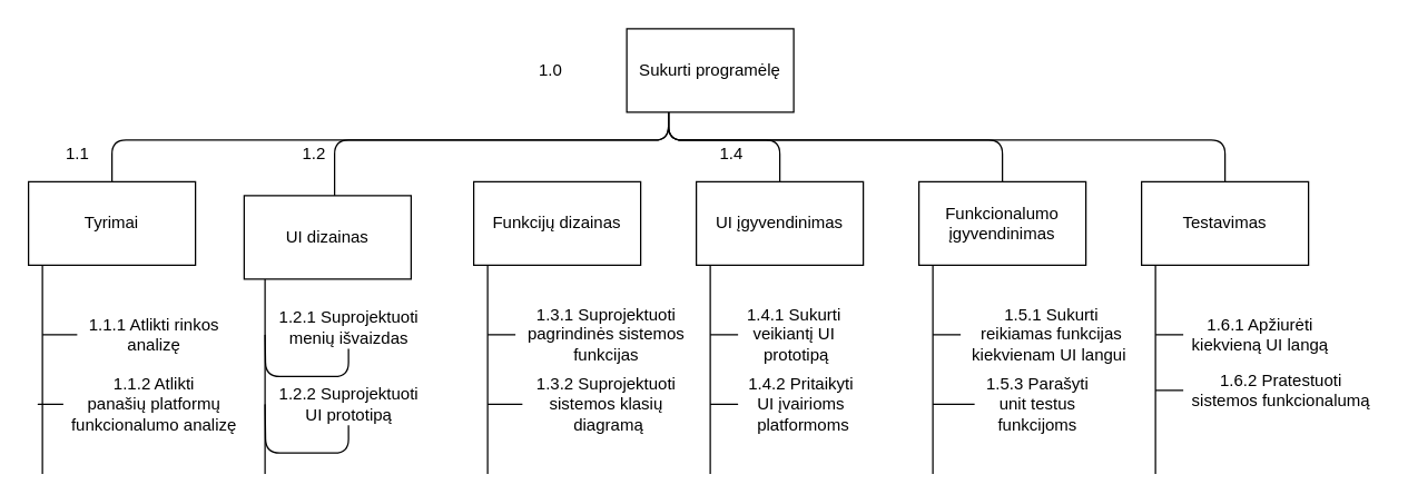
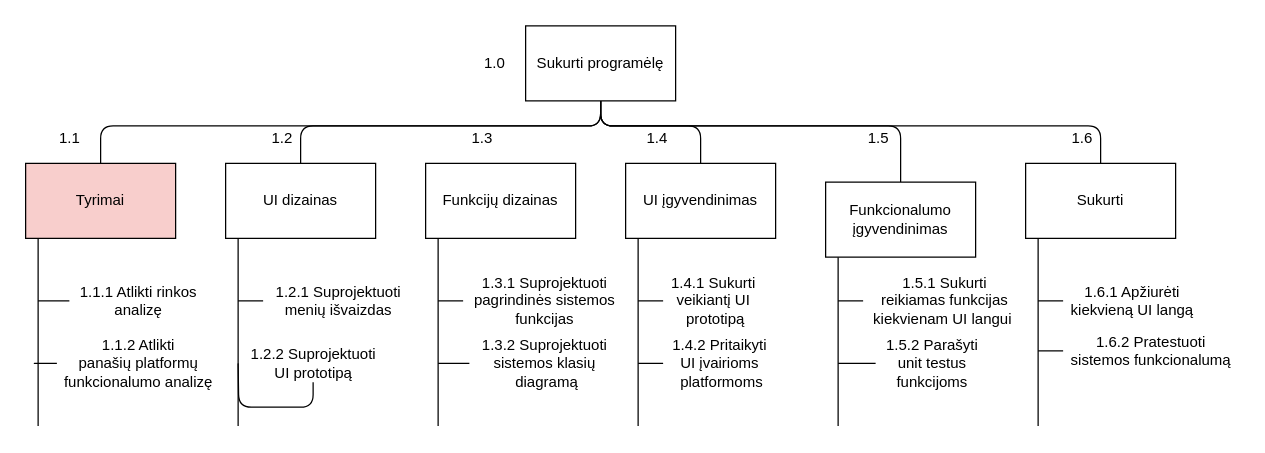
  <mxCell id="0" />
  <mxCell id="1" parent="0" />
  <mxCell id="2" style="edgeStyle=orthogonalEdgeStyle;orthogonalLoop=1;jettySize=auto;html=1;rounded=1;endArrow=none;endFill=0;" edge="1" parent="1" source="7" target="9"><mxGeometry relative="1" as="geometry"><Array as="points"><mxPoint x="480" y="100" /><mxPoint x="80" y="100" /></Array></mxGeometry></mxCell>
  <mxCell id="3" style="edgeStyle=orthogonalEdgeStyle;rounded=1;orthogonalLoop=1;jettySize=auto;html=1;endArrow=none;endFill=0;" edge="1" parent="1" source="7" target="11"><mxGeometry relative="1" as="geometry"><Array as="points"><mxPoint x="480" y="100" /><mxPoint x="240" y="100" /></Array></mxGeometry></mxCell>
  <mxCell id="4" style="edgeStyle=orthogonalEdgeStyle;rounded=1;orthogonalLoop=1;jettySize=auto;html=1;entryX=0.5;entryY=0;entryDx=0;entryDy=0;endArrow=none;endFill=0;" edge="1" parent="1" source="7" target="17"><mxGeometry relative="1" as="geometry"><Array as="points"><mxPoint x="480" y="100" /><mxPoint x="560" y="100" /></Array></mxGeometry></mxCell>
  <mxCell id="5" style="edgeStyle=orthogonalEdgeStyle;rounded=1;orthogonalLoop=1;jettySize=auto;html=1;endArrow=none;endFill=0;" edge="1" parent="1" source="7" target="15"><mxGeometry relative="1" as="geometry"><Array as="points"><mxPoint x="480" y="100" /><mxPoint x="720" y="100" /></Array></mxGeometry></mxCell>
  <mxCell id="6" style="edgeStyle=orthogonalEdgeStyle;rounded=1;orthogonalLoop=1;jettySize=auto;html=1;endArrow=none;endFill=0;" edge="1" parent="1" source="7" target="25"><mxGeometry relative="1" as="geometry"><Array as="points"><mxPoint x="480" y="100" /><mxPoint x="880" y="100" /></Array></mxGeometry></mxCell>
- <mxCell id="7" value="Sukurti programėlę" style="rounded=0;whiteSpace=wrap;html=1;" vertex="1" parent="1"><mxGeometry x="450" y="20" width="120" height="60" as="geometry" /></mxCell>
+ <mxCell id="7" value="Sukurti programėlę" style="rounded=0;whiteSpace=wrap;html=1;" vertex="1" parent="1"><mxGeometry x="420" y="20" width="120" height="60" as="geometry" /></mxCell>
  <mxCell id="8" style="edgeStyle=orthogonalEdgeStyle;rounded=1;orthogonalLoop=1;jettySize=auto;html=1;endArrow=none;endFill=0;" edge="1" parent="1" source="9"><mxGeometry relative="1" as="geometry"><mxPoint x="30" y="340" as="targetPoint" /><Array as="points"><mxPoint x="30" y="230" /><mxPoint x="30" y="230" /></Array></mxGeometry></mxCell>
- <mxCell id="9" value="Tyrimai" style="rounded=0;whiteSpace=wrap;html=1;" vertex="1" parent="1"><mxGeometry x="20" y="130" width="120" height="60" as="geometry" /></mxCell>
+ <mxCell id="9" value="Tyrimai" style="rounded=0;whiteSpace=wrap;html=1;fillColor=#f8cecc;" vertex="1" parent="1"><mxGeometry x="20" y="130" width="120" height="60" as="geometry" /></mxCell>
  <mxCell id="10" style="edgeStyle=orthogonalEdgeStyle;rounded=1;orthogonalLoop=1;jettySize=auto;html=1;endArrow=none;endFill=0;" edge="1" parent="1" source="11"><mxGeometry relative="1" as="geometry"><mxPoint x="190" y="340" as="targetPoint" /><Array as="points"><mxPoint x="190" y="340" /></Array></mxGeometry></mxCell>
- <mxCell id="11" value="UI dizainas" style="rounded=0;whiteSpace=wrap;html=1;" vertex="1" parent="1"><mxGeometry x="175" y="140" width="120" height="60" as="geometry" /></mxCell>
+ <mxCell id="11" value="UI dizainas" style="rounded=0;whiteSpace=wrap;html=1;" vertex="1" parent="1"><mxGeometry x="180" y="130" width="120" height="60" as="geometry" /></mxCell>
  <mxCell id="12" style="edgeStyle=orthogonalEdgeStyle;rounded=1;orthogonalLoop=1;jettySize=auto;html=1;endArrow=none;endFill=0;" edge="1" parent="1" source="13"><mxGeometry relative="1" as="geometry"><mxPoint x="350" y="340" as="targetPoint" /><Array as="points"><mxPoint x="350" y="340" /></Array></mxGeometry></mxCell>
  <mxCell id="13" value="Funkcijų dizainas" style="rounded=0;whiteSpace=wrap;html=1;" vertex="1" parent="1"><mxGeometry x="340" y="130" width="120" height="60" as="geometry" /></mxCell>
  <mxCell id="14" style="edgeStyle=orthogonalEdgeStyle;rounded=1;orthogonalLoop=1;jettySize=auto;html=1;endArrow=none;endFill=0;" edge="1" parent="1" source="15"><mxGeometry relative="1" as="geometry"><mxPoint x="670" y="340" as="targetPoint" /><Array as="points"><mxPoint x="670" y="340" /></Array></mxGeometry></mxCell>
- <mxCell id="15" value="Funkcionalumo įgyvendinimas" style="rounded=0;whiteSpace=wrap;html=1;" vertex="1" parent="1"><mxGeometry x="660" y="130" width="120" height="60" as="geometry" /></mxCell>
+ <mxCell id="15" value="Funkcionalumo įgyvendinimas" style="rounded=0;whiteSpace=wrap;html=1;" vertex="1" parent="1"><mxGeometry x="660" y="145" width="120" height="60" as="geometry" /></mxCell>
  <mxCell id="16" style="edgeStyle=orthogonalEdgeStyle;rounded=1;orthogonalLoop=1;jettySize=auto;html=1;endArrow=none;endFill=0;" edge="1" parent="1" source="17"><mxGeometry relative="1" as="geometry"><mxPoint x="510" y="340" as="targetPoint" /><Array as="points"><mxPoint x="510" y="340" /></Array></mxGeometry></mxCell>
  <mxCell id="17" value="UI įgyvendinimas" style="rounded=0;whiteSpace=wrap;html=1;" vertex="1" parent="1"><mxGeometry x="500" y="130" width="120" height="60" as="geometry" /></mxCell>
  <mxCell id="18" style="edgeStyle=orthogonalEdgeStyle;rounded=1;orthogonalLoop=1;jettySize=auto;html=1;endArrow=none;endFill=0;" edge="1" parent="1" source="19"><mxGeometry relative="1" as="geometry"><mxPoint x="30" y="240" as="targetPoint" /></mxGeometry></mxCell>
  <mxCell id="19" value="1.1.1 Atlikti rinkos &lt;br&gt;analizę" style="text;html=1;align=center;verticalAlign=middle;resizable=0;points=[];autosize=1;" vertex="1" parent="1"><mxGeometry x="55" y="225" width="110" height="30" as="geometry" /></mxCell>
  <mxCell id="20" style="edgeStyle=orthogonalEdgeStyle;rounded=1;orthogonalLoop=1;jettySize=auto;html=1;endArrow=none;endFill=0;" edge="1" parent="1" source="21"><mxGeometry relative="1" as="geometry"><mxPoint x="30" y="290" as="targetPoint" /></mxGeometry></mxCell>
  <mxCell id="21" value="1.1.2 Atlikti &lt;br&gt;panašių&amp;nbsp;platformų &lt;br&gt;funkcionalumo analizę" style="text;html=1;align=center;verticalAlign=middle;resizable=0;points=[];autosize=1;" vertex="1" parent="1"><mxGeometry x="45" y="265" width="130" height="50" as="geometry" /></mxCell>
  <mxCell id="22" style="edgeStyle=orthogonalEdgeStyle;rounded=1;orthogonalLoop=1;jettySize=auto;html=1;endArrow=none;endFill=0;" edge="1" parent="1" source="23"><mxGeometry relative="1" as="geometry"><mxPoint x="190" y="240" as="targetPoint" /></mxGeometry></mxCell>
- <mxCell id="23" value="1.2.1 Suprojektuoti &lt;br&gt;menių išvaizdas" style="text;html=1;align=center;verticalAlign=middle;resizable=0;points=[];autosize=1;" vertex="1" parent="1"><mxGeometry x="190" y="220" width="120" height="30" as="geometry" /></mxCell>
+ <mxCell id="23" value="1.2.1 Suprojektuoti &lt;br&gt;menių išvaizdas" style="text;html=1;align=center;verticalAlign=middle;resizable=0;points=[];autosize=1;" vertex="1" parent="1"><mxGeometry x="210" y="225" width="120" height="30" as="geometry" /></mxCell>
  <mxCell id="24" style="edgeStyle=orthogonalEdgeStyle;rounded=1;orthogonalLoop=1;jettySize=auto;html=1;endArrow=none;endFill=0;" edge="1" parent="1" source="25"><mxGeometry relative="1" as="geometry"><mxPoint x="830" y="340" as="targetPoint" /><Array as="points"><mxPoint x="830" y="340" /></Array></mxGeometry></mxCell>
- <mxCell id="25" value="Testavimas" style="rounded=0;whiteSpace=wrap;html=1;" vertex="1" parent="1"><mxGeometry x="820" y="130" width="120" height="60" as="geometry" /></mxCell>
+ <mxCell id="25" value="Sukurti" style="rounded=0;whiteSpace=wrap;html=1;" vertex="1" parent="1"><mxGeometry x="820" y="130" width="120" height="60" as="geometry" /></mxCell>
  <mxCell id="26" style="edgeStyle=orthogonalEdgeStyle;rounded=1;orthogonalLoop=1;jettySize=auto;html=1;endArrow=none;endFill=0;" edge="1" parent="1" source="27"><mxGeometry relative="1" as="geometry"><mxPoint x="190" y="290" as="targetPoint" /></mxGeometry></mxCell>
  <mxCell id="27" value="1.2.2 Suprojektuoti &lt;br&gt;UI prototipą" style="text;html=1;align=center;verticalAlign=middle;resizable=0;points=[];autosize=1;" vertex="1" parent="1"><mxGeometry x="190" y="275" width="120" height="30" as="geometry" /></mxCell>
  <mxCell id="28" style="edgeStyle=orthogonalEdgeStyle;rounded=1;orthogonalLoop=1;jettySize=auto;html=1;endArrow=none;endFill=0;" edge="1" parent="1" source="29"><mxGeometry relative="1" as="geometry"><mxPoint x="350" y="240" as="targetPoint" /></mxGeometry></mxCell>
  <mxCell id="29" value="1.3.1 Suprojektuoti &lt;br&gt;pagrindinės sistemos &lt;br&gt;funkcijas" style="text;html=1;align=center;verticalAlign=middle;resizable=0;points=[];autosize=1;" vertex="1" parent="1"><mxGeometry x="370" y="215" width="130" height="50" as="geometry" /></mxCell>
  <mxCell id="30" style="edgeStyle=orthogonalEdgeStyle;rounded=1;orthogonalLoop=1;jettySize=auto;html=1;endArrow=none;endFill=0;" edge="1" parent="1" source="31"><mxGeometry relative="1" as="geometry"><mxPoint x="350" y="290" as="targetPoint" /></mxGeometry></mxCell>
  <mxCell id="31" value="1.3.2 Suprojektuoti &lt;br&gt;sistemos klasių&lt;br&gt;&amp;nbsp;diagramą" style="text;html=1;align=center;verticalAlign=middle;resizable=0;points=[];autosize=1;" vertex="1" parent="1"><mxGeometry x="375" y="265" width="120" height="50" as="geometry" /></mxCell>
  <mxCell id="32" style="edgeStyle=orthogonalEdgeStyle;rounded=1;orthogonalLoop=1;jettySize=auto;html=1;endArrow=none;endFill=0;" edge="1" parent="1" source="33"><mxGeometry relative="1" as="geometry"><mxPoint x="510" y="240" as="targetPoint" /></mxGeometry></mxCell>
  <mxCell id="33" value="1.4.1 Sukurti &lt;br&gt;veikiantį UI&lt;br&gt;&amp;nbsp;prototipą" style="text;html=1;align=center;verticalAlign=middle;resizable=0;points=[];autosize=1;" vertex="1" parent="1"><mxGeometry x="530" y="215" width="80" height="50" as="geometry" /></mxCell>
  <mxCell id="34" style="edgeStyle=orthogonalEdgeStyle;rounded=1;orthogonalLoop=1;jettySize=auto;html=1;endArrow=none;endFill=0;" edge="1" parent="1" source="35"><mxGeometry relative="1" as="geometry"><mxPoint x="830" y="240" as="targetPoint" /></mxGeometry></mxCell>
  <mxCell id="35" value="1.6.1 Apžiurėti &lt;br&gt;kiekvieną UI langą" style="text;html=1;align=center;verticalAlign=middle;resizable=0;points=[];autosize=1;" vertex="1" parent="1"><mxGeometry x="850" y="225" width="110" height="30" as="geometry" /></mxCell>
  <mxCell id="36" style="edgeStyle=orthogonalEdgeStyle;rounded=1;orthogonalLoop=1;jettySize=auto;html=1;endArrow=none;endFill=0;" edge="1" parent="1" source="37"><mxGeometry relative="1" as="geometry"><mxPoint x="670" y="240" as="targetPoint" /></mxGeometry></mxCell>
  <mxCell id="37" value="1.5.1 Sukurti &lt;br&gt;reikiamas funkcijas&lt;br&gt;kiekvienam UI langui&amp;nbsp;" style="text;html=1;align=center;verticalAlign=middle;resizable=0;points=[];autosize=1;" vertex="1" parent="1"><mxGeometry x="690" y="215" width="130" height="50" as="geometry" /></mxCell>
  <mxCell id="38" style="edgeStyle=orthogonalEdgeStyle;rounded=1;orthogonalLoop=1;jettySize=auto;html=1;endArrow=none;endFill=0;" edge="1" parent="1" source="39"><mxGeometry relative="1" as="geometry"><mxPoint x="830" y="280" as="targetPoint" /></mxGeometry></mxCell>
  <mxCell id="39" value="1.6.2 Pratestuoti &lt;br&gt;sistemos funkcionalumą" style="text;html=1;align=center;verticalAlign=middle;resizable=0;points=[];autosize=1;" vertex="1" parent="1"><mxGeometry x="850" y="265" width="140" height="30" as="geometry" /></mxCell>
  <mxCell id="40" style="edgeStyle=orthogonalEdgeStyle;rounded=1;orthogonalLoop=1;jettySize=auto;html=1;endArrow=none;endFill=0;" edge="1" parent="1" source="41"><mxGeometry relative="1" as="geometry"><mxPoint x="670" y="290" as="targetPoint" /></mxGeometry></mxCell>
- <mxCell id="41" value="1.5.3 Parašyti &lt;br&gt;unit testus &lt;br&gt;funkcijoms" style="text;html=1;align=center;verticalAlign=middle;resizable=0;points=[];autosize=1;" vertex="1" parent="1"><mxGeometry x="700" y="265" width="90" height="50" as="geometry" /></mxCell>
+ <mxCell id="41" value="1.5.2 Parašyti &lt;br&gt;unit testus &lt;br&gt;funkcijoms" style="text;html=1;align=center;verticalAlign=middle;resizable=0;points=[];autosize=1;" vertex="1" parent="1"><mxGeometry x="700" y="265" width="90" height="50" as="geometry" /></mxCell>
  <mxCell id="42" style="edgeStyle=orthogonalEdgeStyle;rounded=1;orthogonalLoop=1;jettySize=auto;html=1;endArrow=none;endFill=0;" edge="1" parent="1" source="43"><mxGeometry relative="1" as="geometry"><mxPoint x="510" y="290" as="targetPoint" /></mxGeometry></mxCell>
  <mxCell id="43" value="1.4.2 Pritaikyti &lt;br&gt;UI įvairioms&lt;br&gt;&amp;nbsp;platformoms" style="text;html=1;align=center;verticalAlign=middle;resizable=0;points=[];autosize=1;" vertex="1" parent="1"><mxGeometry x="530" y="265" width="90" height="50" as="geometry" /></mxCell>
  <mxCell id="44" value="1.0" style="text;html=1;align=center;verticalAlign=middle;resizable=0;points=[];autosize=1;" vertex="1" parent="1"><mxGeometry x="380" y="40" width="30" height="20" as="geometry" /></mxCell>
  <mxCell id="45" value="1.1" style="text;html=1;align=center;verticalAlign=middle;resizable=0;points=[];autosize=1;" vertex="1" parent="1"><mxGeometry x="40" y="100" width="30" height="20" as="geometry" /></mxCell>
  <mxCell id="46" value="1.2" style="text;html=1;align=center;verticalAlign=middle;resizable=0;points=[];autosize=1;" vertex="1" parent="1"><mxGeometry x="210" y="100" width="30" height="20" as="geometry" /></mxCell>
+ <mxCell id="47" value="1.3" style="text;html=1;align=center;verticalAlign=middle;resizable=0;points=[];autosize=1;" vertex="1" parent="1"><mxGeometry x="370" y="100" width="30" height="20" as="geometry" /></mxCell>
  <mxCell id="48" value="1.4" style="text;html=1;align=center;verticalAlign=middle;resizable=0;points=[];autosize=1;" vertex="1" parent="1"><mxGeometry x="510" y="100" width="30" height="20" as="geometry" /></mxCell>
+ <mxCell id="49" value="1.5" style="text;html=1;align=center;verticalAlign=middle;resizable=0;points=[];autosize=1;" vertex="1" parent="1"><mxGeometry x="687" y="100" width="30" height="20" as="geometry" /></mxCell>
+ <mxCell id="50" value="1.6" style="text;html=1;align=center;verticalAlign=middle;resizable=0;points=[];autosize=1;" vertex="1" parent="1"><mxGeometry x="850" y="100" width="30" height="20" as="geometry" /></mxCell>
